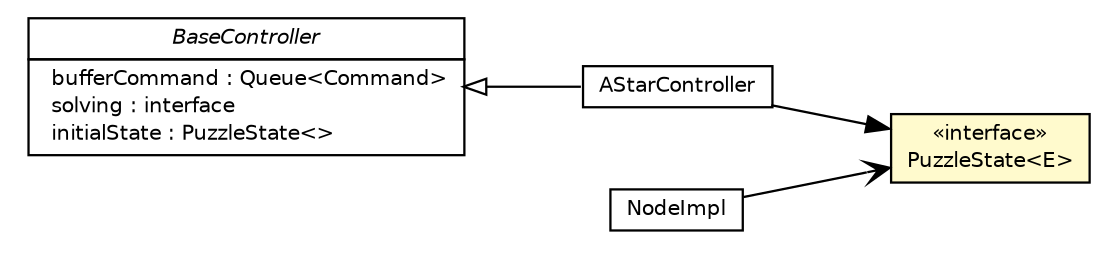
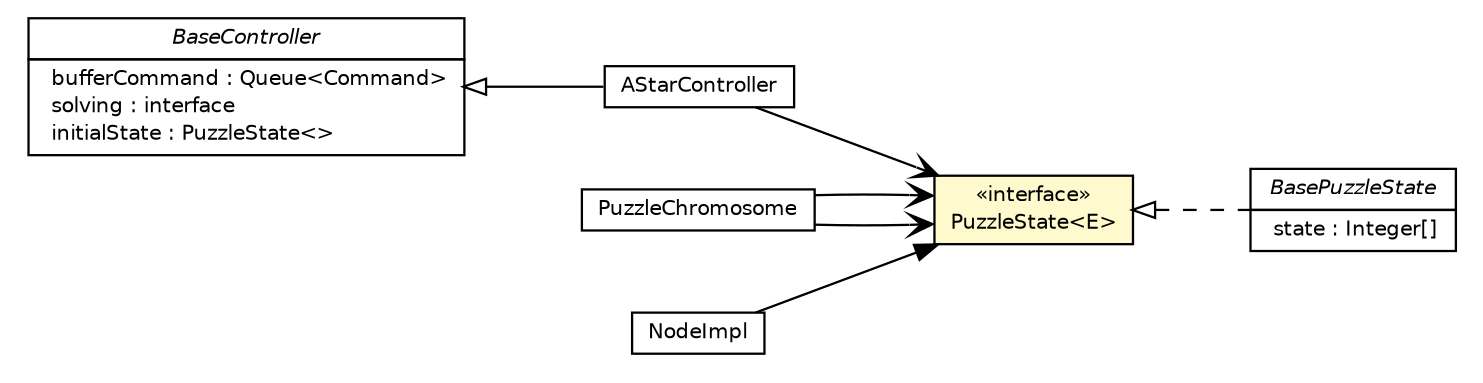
  digraph {
    rankdir=LR
    node [fontcolor=black fontname=Helvetica fontsize=9.0 shape=plaintext]
    edge [fontname=Helvetica fontsize=10.0 headport=p labelfontname=Helvetica labelfontsize=10 tailport=p arrowhead=open color=black fontcolor=black]
    n1 [label=<<table border="0" cellborder="1" cellspacing="0" cellpadding="2" port="p" href="../controller/BaseController.html"> 		<tr><td><table border="0" cellspacing="0" cellpadding="1"> 			<tr><td><font face="Helvetica-Oblique"> BaseController </font></td></tr> 		</table></td></tr> 		<tr><td><table border="0" cellspacing="0" cellpadding="1"> 			<tr><td align="left">  bufferCommand : Queue&lt;Command&gt; </td></tr> 			<tr><td align="left">  solving : interface </td></tr> 			<tr><td align="left">  initialState : PuzzleState&lt;&gt; </td></tr> 		</table></td></tr> 		</table>>]
    n2 [label=<<table border="0" cellborder="1" cellspacing="0" cellpadding="2" port="p" href="../controller/AStarController.html"> 		<tr><td><table border="0" cellspacing="0" cellpadding="1"> 			<tr><td> AStarController </td></tr> 		</table></td></tr> 		</table>>]
    n3 [label=<<table border="0" cellborder="1" cellspacing="0" cellpadding="2" port="p" bgcolor="lemonChiffon" href="./PuzzleState.html"> 		<tr><td><table border="0" cellspacing="0" cellpadding="1"> 			<tr><td> &laquo;interface&raquo; </td></tr> 			<tr><td> PuzzleState&lt;E&gt; </td></tr> 		</table></td></tr> 		</table>>]
+   n4 [label=<<table border="0" cellborder="1" cellspacing="0" cellpadding="2" port="p" href="./BasePuzzleState.html"> 		<tr><td><table border="0" cellspacing="0" cellpadding="1"> 			<tr><td><font face="Helvetica-Oblique"> BasePuzzleState </font></td></tr> 		</table></td></tr> 		<tr><td><table border="0" cellspacing="0" cellpadding="1"> 			<tr><td align="left">  state : Integer[] </td></tr> 		</table></td></tr> 		</table>>]
+   n5 [label=<<table border="0" cellborder="1" cellspacing="0" cellpadding="2" port="p" href="./genetic/PuzzleChromosome.html"> 		<tr><td><table border="0" cellspacing="0" cellpadding="1"> 			<tr><td> PuzzleChromosome </td></tr> 		</table></td></tr> 		</table>>]
    n6 [label=<<table border="0" cellborder="1" cellspacing="0" cellpadding="2" port="p" href="./astar/NodeImpl.html"> 		<tr><td><table border="0" cellspacing="0" cellpadding="1"> 			<tr><td> NodeImpl </td></tr> 		</table></td></tr> 		</table>>]
    n1 -> n2 [arrowtail=empty dir=back fontsize=10 arrowhead="" color="" fontcolor=""]
-   n2 -> n3 [arrowhead=normal]
-   n6 -> n3
+   n2 -> n3
+   n3 -> n4 [arrowtail=empty dir=back fontsize=10 style=dashed arrowhead="" color="" fontcolor=""]
+   n5 -> n3
+   n5 -> n3
+   n6 -> n3 [arrowhead=normal]
  }
